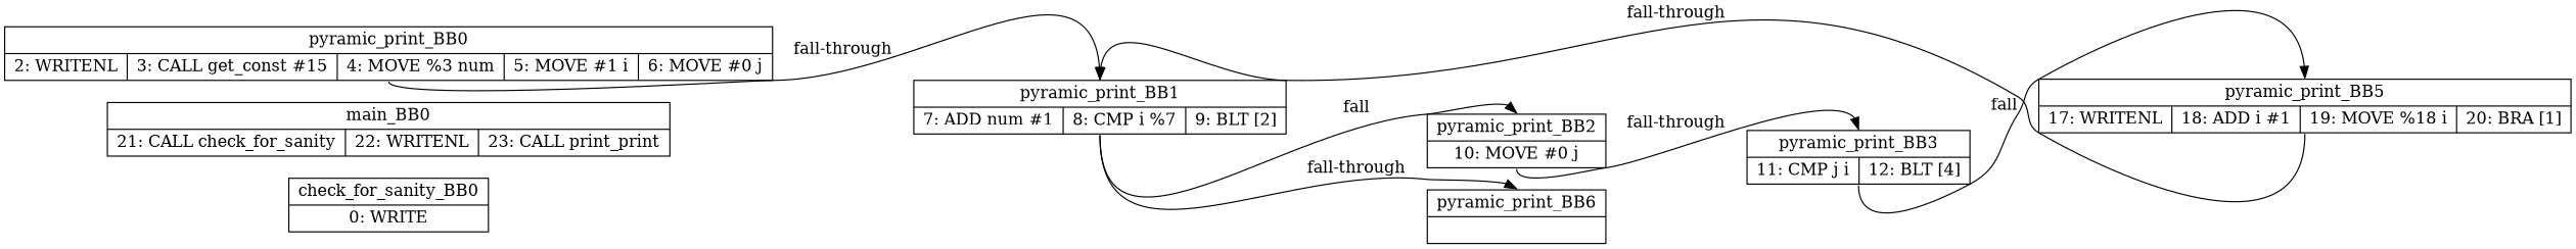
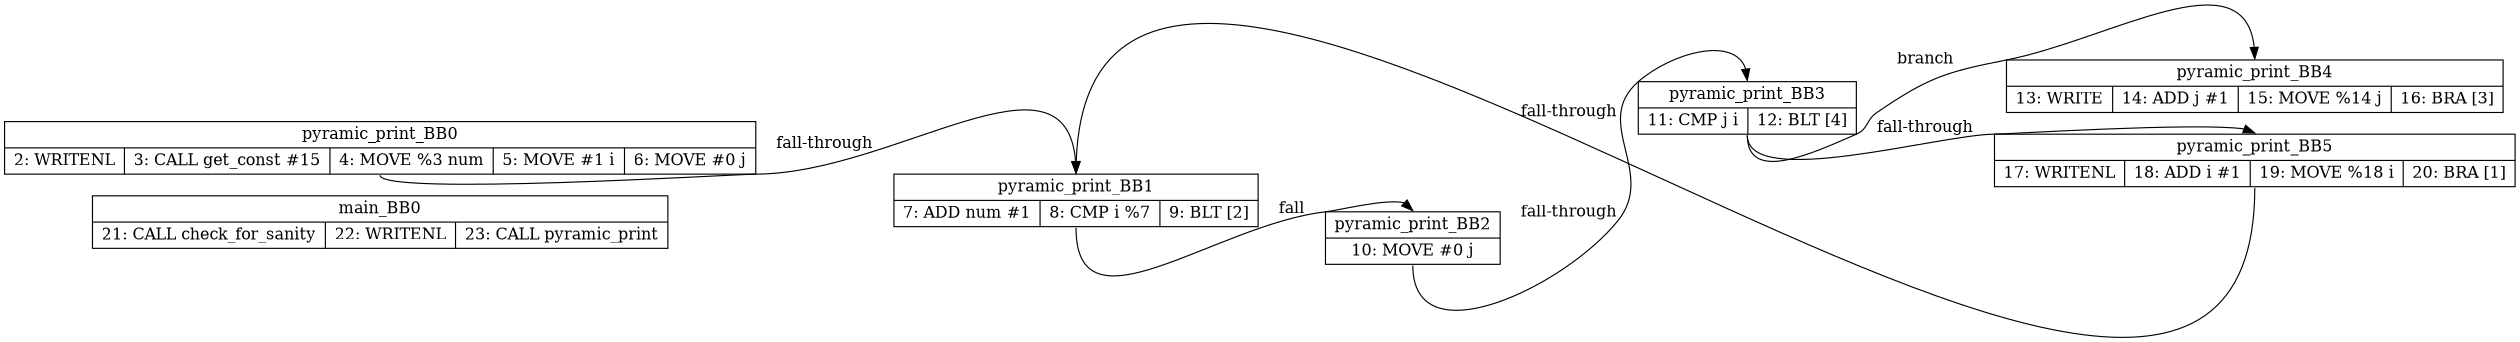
  digraph {
    rankdir=LR
    node [shape=record]
    edge [headport=n tailport=s]
-   n1 [label="<b>check_for_sanity_BB0| {0: WRITE }"]
-   n2 [label="<b>main_BB0| {21: CALL check_for_sanity|22: WRITENL |23: CALL print_print}"]
+   n2 [label="<b>main_BB0| {21: CALL check_for_sanity|22: WRITENL |23: CALL pyramic_print}"]
    n3 [label="<b>pyramic_print_BB0| {2: WRITENL |3: CALL get_const #15|4: MOVE %3 num|5: MOVE #1 i|6: MOVE #0 j}"]
    n4 [label="<b>pyramic_print_BB1| {7: ADD num #1|8: CMP i %7|9: BLT [2]}"]
    n5 [label="<b>pyramic_print_BB2| {10: MOVE #0 j}"]
-   n6 [label="<b>pyramic_print_BB6| {}"]
    n7 [label="<b>pyramic_print_BB3| {11: CMP j i|12: BLT [4]}"]
+   n8 [label="<b>pyramic_print_BB4| {13: WRITE |14: ADD j #1|15: MOVE %14 j|16: BRA [3]}"]
    n9 [label="<b>pyramic_print_BB5| {17: WRITENL |18: ADD i #1|19: MOVE %18 i|20: BRA [1]}"]
    n3 -> n4 [label="fall-through"]
    n4 -> n5 [label=fall]
-   n4 -> n6 [label="fall-through"]
    n5 -> n7 [label="fall-through"]
-   n7 -> n9 [label=fall]
+   n7 -> n8 [label=branch]
+   n7 -> n9 [label="fall-through"]
    n9 -> n4 [label="fall-through"]
  }
